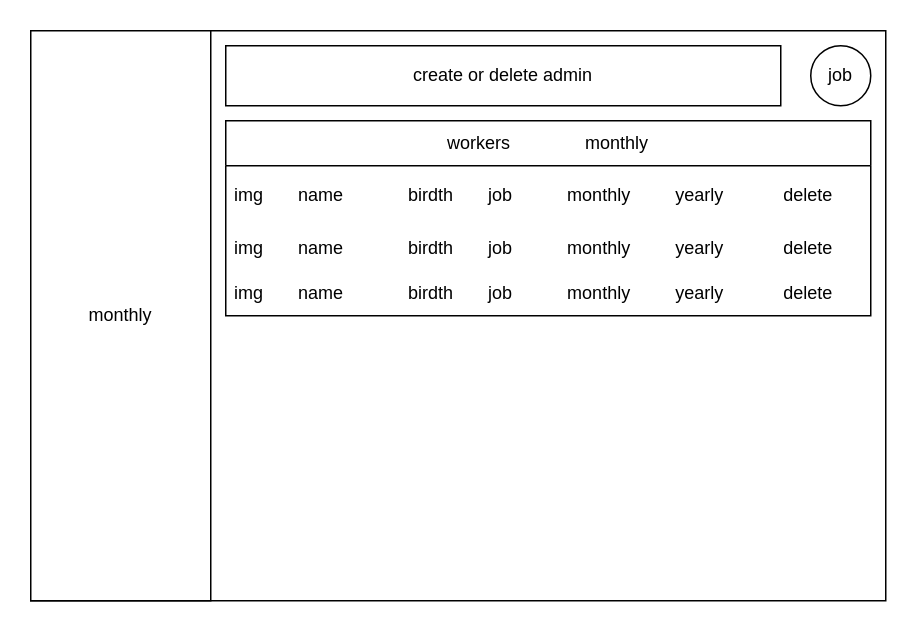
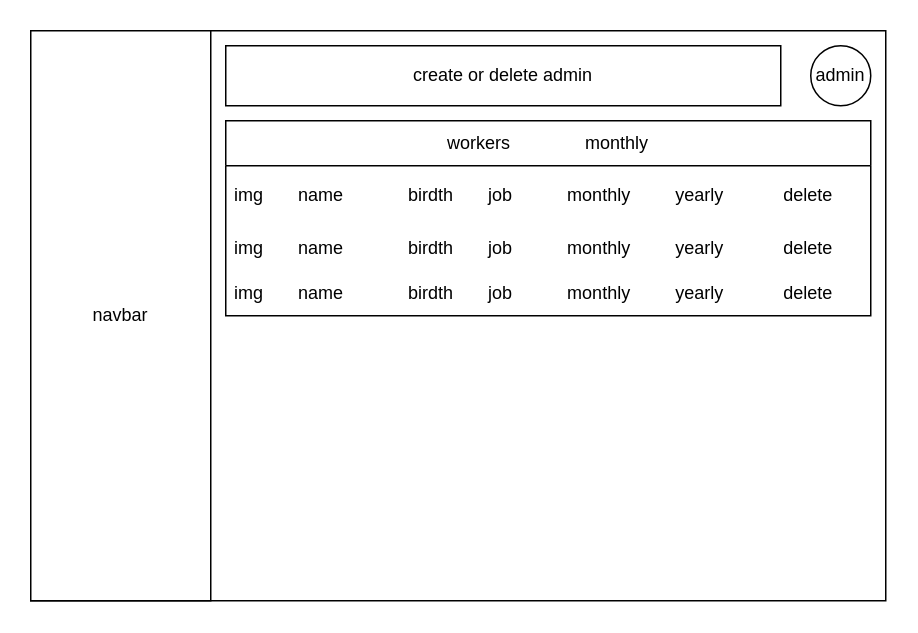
  <mxCell id="0" />
  <mxCell id="1" parent="0" />
  <mxCell id="2" value="" style="rounded=0;whiteSpace=wrap;html=1;" vertex="1" parent="1"><mxGeometry x="20" y="20" width="570" height="380" as="geometry" /></mxCell>
- <mxCell id="3" value="monthly" style="rounded=0;whiteSpace=wrap;html=1;" vertex="1" parent="1"><mxGeometry x="20" y="20" width="120" height="380" as="geometry" /></mxCell>
+ <mxCell id="3" value="navbar" style="rounded=0;whiteSpace=wrap;html=1;" vertex="1" parent="1"><mxGeometry x="20" y="20" width="120" height="380" as="geometry" /></mxCell>
  <mxCell id="4" value="create or delete admin" style="rounded=0;whiteSpace=wrap;html=1;" vertex="1" parent="1"><mxGeometry x="150" y="30" width="370" height="40" as="geometry" /></mxCell>
- <mxCell id="5" value="job" style="ellipse;whiteSpace=wrap;html=1;aspect=fixed;" vertex="1" parent="1"><mxGeometry x="540" y="30" width="40" height="40" as="geometry" /></mxCell>
+ <mxCell id="5" value="admin" style="ellipse;whiteSpace=wrap;html=1;aspect=fixed;" vertex="1" parent="1"><mxGeometry x="540" y="30" width="40" height="40" as="geometry" /></mxCell>
  <mxCell id="6" value="workers&amp;nbsp; &amp;nbsp; &amp;nbsp; &amp;nbsp; &amp;nbsp; &amp;nbsp; &amp;nbsp; &amp;nbsp;monthly" style="swimlane;fontStyle=0;childLayout=stackLayout;horizontal=1;startSize=30;horizontalStack=0;resizeParent=1;resizeParentMax=0;resizeLast=0;collapsible=1;marginBottom=0;whiteSpace=wrap;html=1;" vertex="1" parent="1"><mxGeometry x="150" y="80" width="430" height="130" as="geometry" /></mxCell>
  <mxCell id="7" value="img&amp;nbsp; &amp;nbsp; &amp;nbsp; &amp;nbsp;name&amp;nbsp; &amp;nbsp; &amp;nbsp; &amp;nbsp; &amp;nbsp; &amp;nbsp; &amp;nbsp;birdth&amp;nbsp; &amp;nbsp; &amp;nbsp; &amp;nbsp;job&amp;nbsp; &amp;nbsp; &amp;nbsp; &amp;nbsp; &amp;nbsp; &amp;nbsp;monthly&amp;nbsp; &amp;nbsp; &amp;nbsp; &amp;nbsp; &amp;nbsp;yearly&amp;nbsp; &amp;nbsp; &amp;nbsp; &amp;nbsp; &amp;nbsp; &amp;nbsp; delete" style="text;strokeColor=none;fillColor=none;align=left;verticalAlign=middle;spacingLeft=4;spacingRight=4;overflow=hidden;points=[[0,0.5],[1,0.5]];portConstraint=eastwest;rotatable=0;whiteSpace=wrap;html=1;" vertex="1" parent="6"><mxGeometry y="30" width="430" height="40" as="geometry" /></mxCell>
  <mxCell id="8" value="&lt;span style=&quot;color: rgb(0, 0, 0);&quot;&gt;img&amp;nbsp; &amp;nbsp; &amp;nbsp; &amp;nbsp;name&amp;nbsp; &amp;nbsp; &amp;nbsp; &amp;nbsp; &amp;nbsp; &amp;nbsp; &amp;nbsp;birdth&amp;nbsp; &amp;nbsp; &amp;nbsp; &amp;nbsp;job&amp;nbsp; &amp;nbsp; &amp;nbsp; &amp;nbsp; &amp;nbsp; &amp;nbsp;monthly&amp;nbsp; &amp;nbsp; &amp;nbsp; &amp;nbsp; &amp;nbsp;yearly&amp;nbsp; &amp;nbsp; &amp;nbsp; &amp;nbsp; &amp;nbsp; &amp;nbsp; delete&lt;/span&gt;" style="text;strokeColor=none;fillColor=none;align=left;verticalAlign=middle;spacingLeft=4;spacingRight=4;overflow=hidden;points=[[0,0.5],[1,0.5]];portConstraint=eastwest;rotatable=0;whiteSpace=wrap;html=1;" vertex="1" parent="6"><mxGeometry y="70" width="430" height="30" as="geometry" /></mxCell>
  <mxCell id="9" value="&lt;span style=&quot;color: rgb(0, 0, 0);&quot;&gt;img&amp;nbsp; &amp;nbsp; &amp;nbsp; &amp;nbsp;name&amp;nbsp; &amp;nbsp; &amp;nbsp; &amp;nbsp; &amp;nbsp; &amp;nbsp; &amp;nbsp;birdth&amp;nbsp; &amp;nbsp; &amp;nbsp; &amp;nbsp;job&amp;nbsp; &amp;nbsp; &amp;nbsp; &amp;nbsp; &amp;nbsp; &amp;nbsp;monthly&amp;nbsp; &amp;nbsp; &amp;nbsp; &amp;nbsp; &amp;nbsp;yearly&amp;nbsp; &amp;nbsp; &amp;nbsp; &amp;nbsp; &amp;nbsp; &amp;nbsp; delete&lt;/span&gt;" style="text;strokeColor=none;fillColor=none;align=left;verticalAlign=middle;spacingLeft=4;spacingRight=4;overflow=hidden;points=[[0,0.5],[1,0.5]];portConstraint=eastwest;rotatable=0;whiteSpace=wrap;html=1;" vertex="1" parent="6"><mxGeometry y="100" width="430" height="30" as="geometry" /></mxCell>
